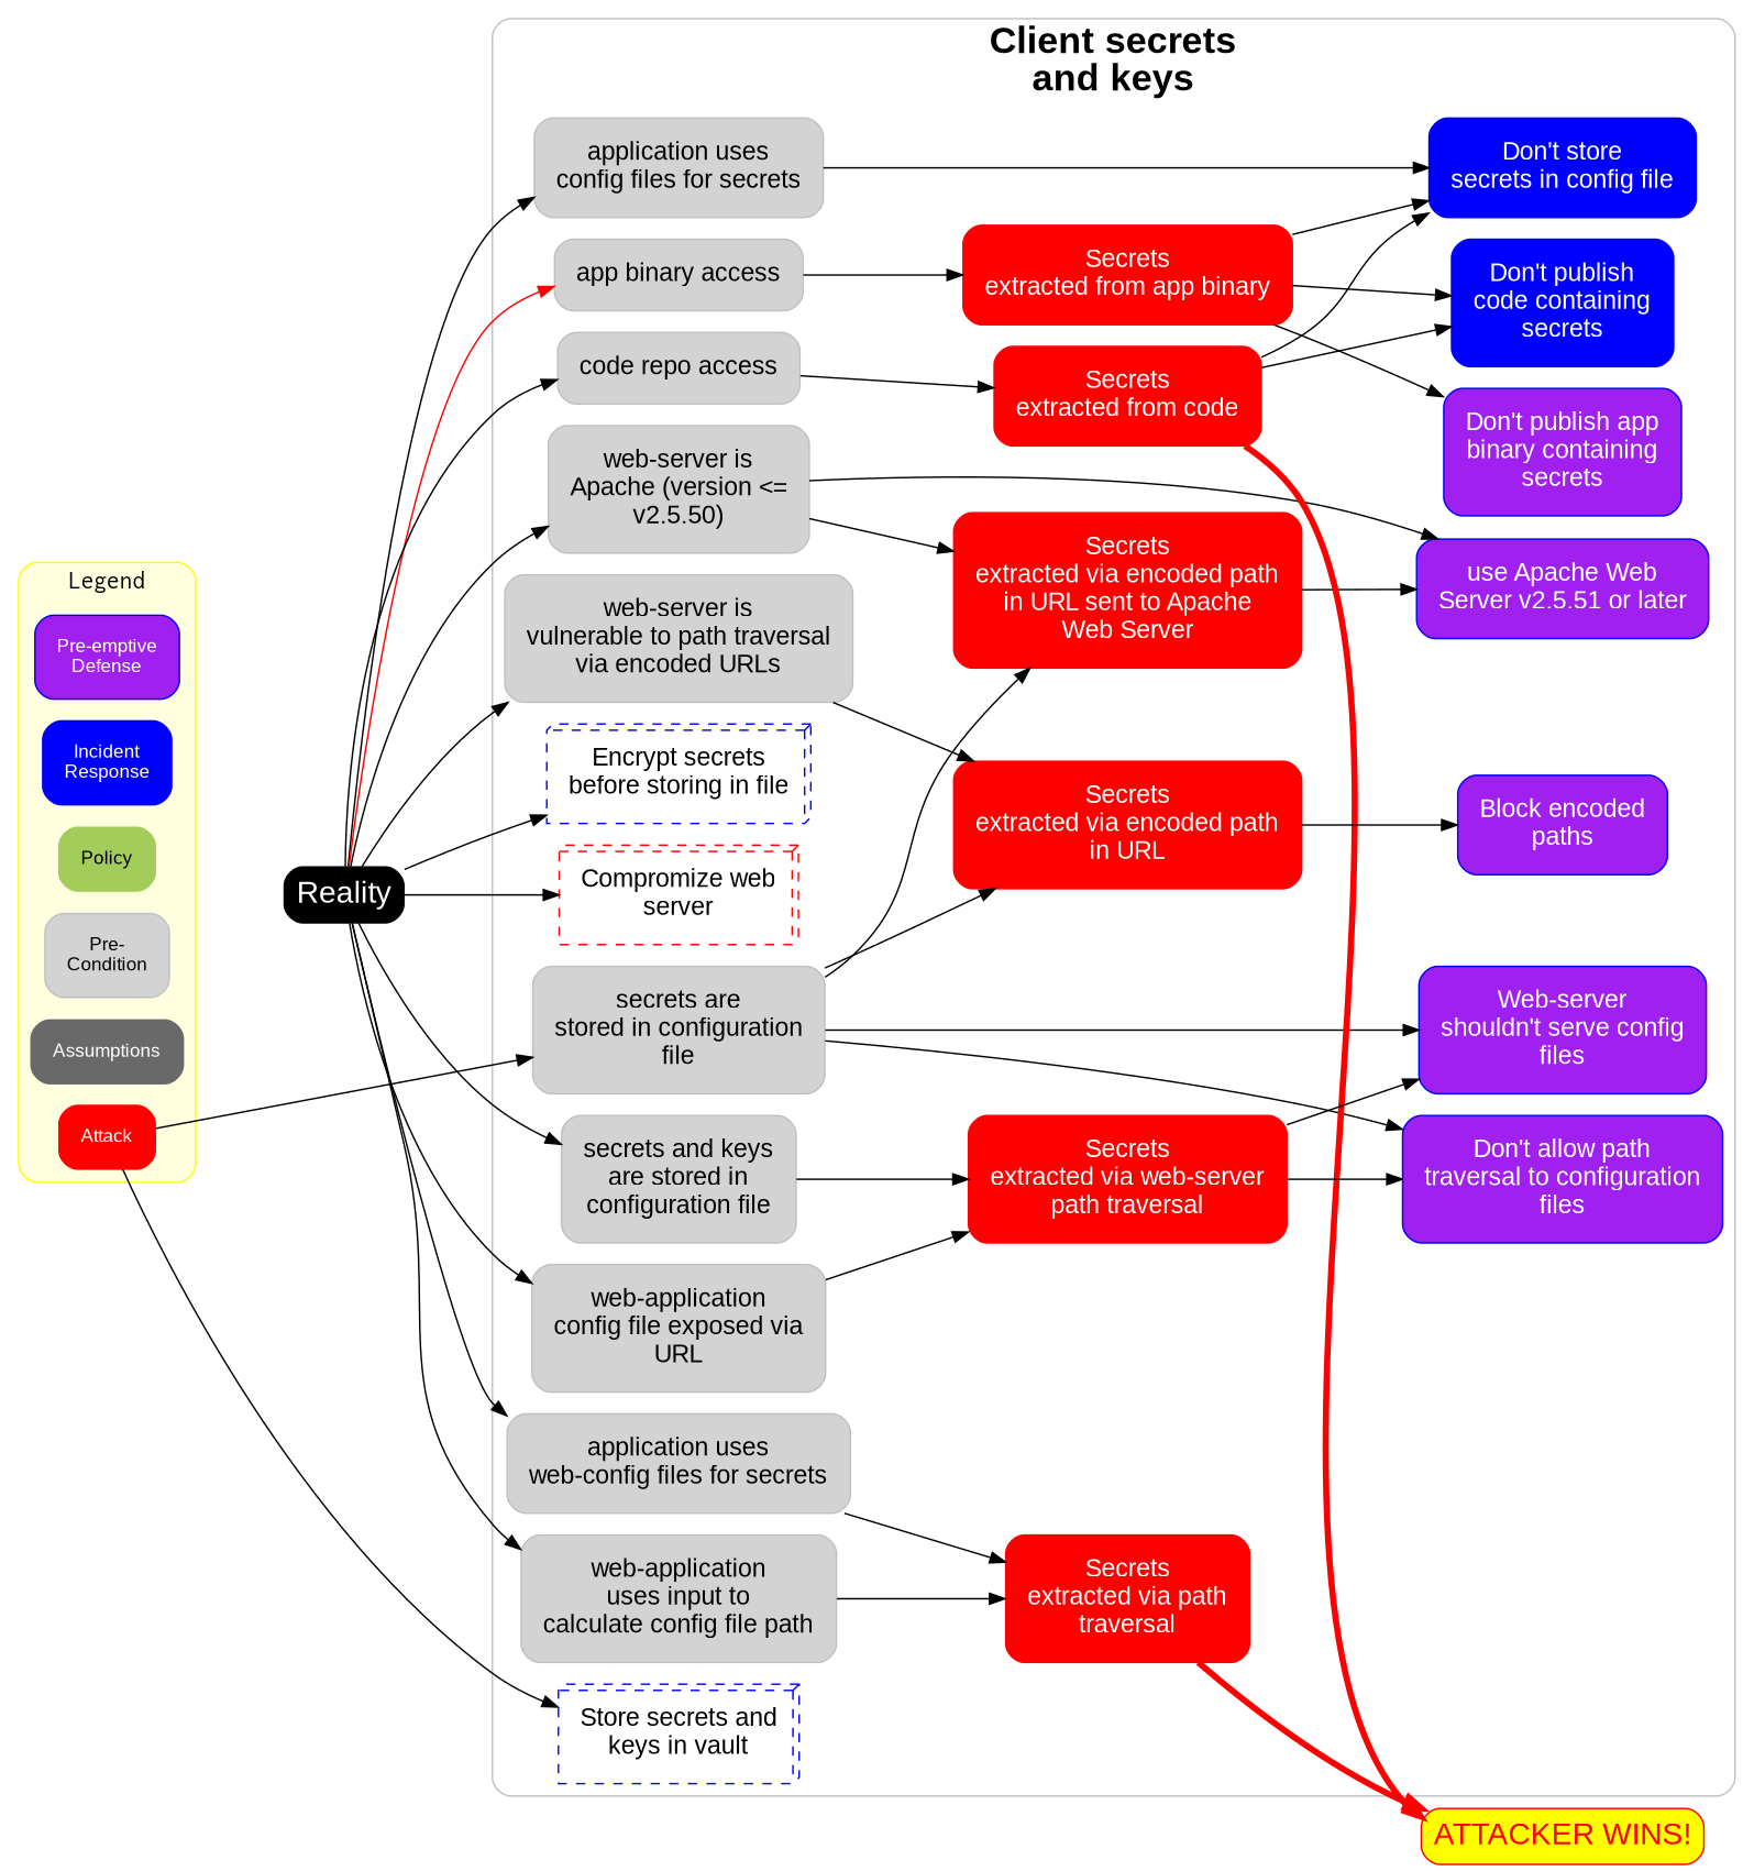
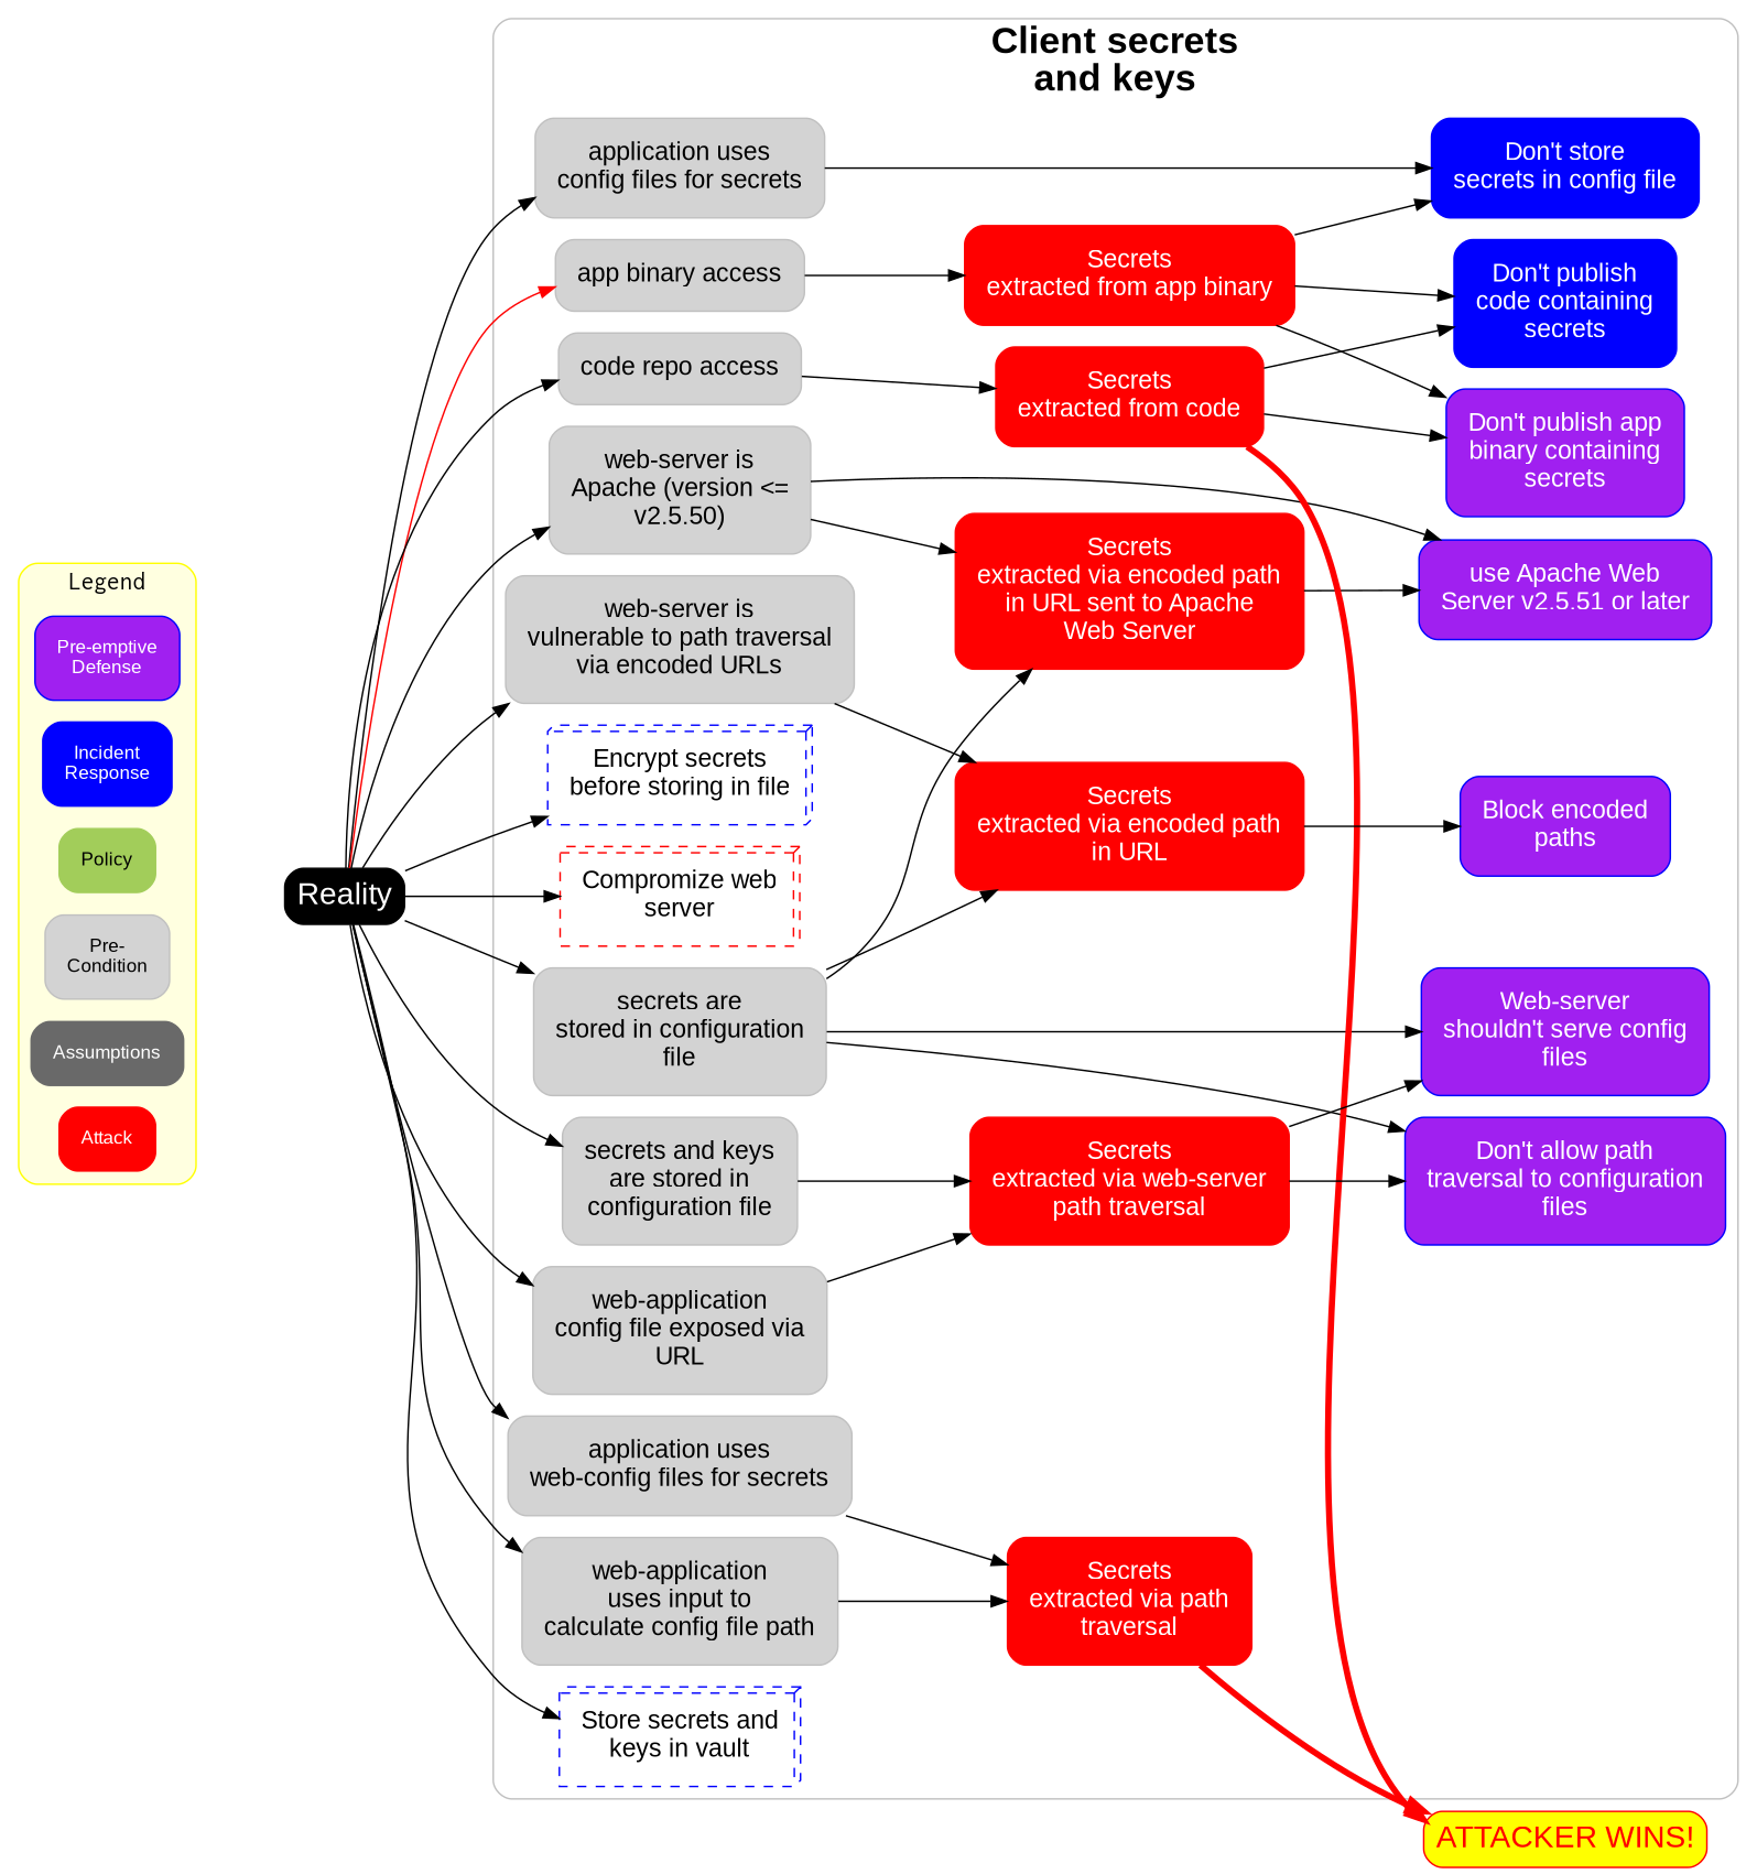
  digraph {
    compound=true
    nodesep=0.2
    rankdir=LR
    ranksep=0.9
    splines=true
    style="filled, rounded"
    node [color=gray fillcolor=lightgray fontcolor=white fontname=Arial fontsize=16 margin=0.2 shape=box style="filled, rounded"]
    n1 [fontcolor=black label="web-application\nuses input to\ncalculate config file path"]
    n2 [fontcolor=black label="web-server is\nvulnerable to path traversal\nvia encoded URLs"]
    n3 [fontcolor=black label="application uses\nconfig files for secrets"]
    n4 [fontcolor=black label="app binary access"]
    n5 [fontcolor=black label="application uses\nweb-config files for secrets"]
    n6 [fontcolor=black label="web-application\nconfig file exposed via\nURL"]
    n7 [fontcolor=black label="secrets are\nstored in configuration\nfile"]
    n8 [fontcolor=black label="code repo access"]
    n9 [fontcolor=black label="secrets and keys\nare stored in\nconfiguration file"]
    n10 [fontcolor=black label="web-server is\nApache (version <=\nv2.5.50)"]
    n11 [color=red fillcolor=red label="Secrets\nextracted via encoded path\nin URL sent to Apache\nWeb Server"]
    n12 [color=blue fillcolor=blue label="Don't store\nsecrets in config file"]
    n13 [color=blue fillcolor=purple label="Don't publish app\nbinary containing\nsecrets"]
    n14 [color=blue fillcolor=purple label="use Apache Web\nServer v2.5.51 or later"]
    n15 [color=red fillcolor=red label="Secrets\nextracted from code"]
    n16 [color=blue fillcolor=purple label="Block encoded\npaths"]
    n17 [color=blue fillcolor=purple label="Web-server\nshouldn't serve config\nfiles"]
    n18 [color=blue fillcolor=transparent fontcolor=black label="Store secrets and\nkeys in vault" shape=box3d style="filled, dashed"]
    n19 [color=blue fillcolor=transparent fontcolor=black label="Encrypt secrets\nbefore storing in file" shape=box3d style="filled, dashed"]
    n20 [color=blue fillcolor=blue label="Don't publish\ncode containing\nsecrets"]
    n21 [color=red fillcolor=red label="Secrets\nextracted from app binary"]
    n22 [color=red fillcolor=red label="Secrets\nextracted via encoded path\nin URL"]
    n23 [color=red fillcolor=transparent fontcolor=black label="Compromize web\nserver" shape=box3d style="filled, dashed"]
    n24 [color=red fillcolor=red label="Secrets\nextracted via path\ntraversal"]
    n25 [color=red fillcolor=red label="Secrets\nextracted via web-server\npath traversal"]
    n26 [color=blue fillcolor=purple label="Don't allow path\ntraversal to configuration\nfiles"]
    n27 [fontcolor=black fontsize=12 label="Pre-\nCondition"]
    n28 [color=dimgray fillcolor=dimgray fontsize=12 label=Assumptions]
    n29 [color=red fillcolor=red fontsize=12 label=Attack]
    n30 [color=blue fillcolor=purple fontsize=12 label="Pre-emptive\nDefense"]
    n31 [color=blue fillcolor=blue fontsize=12 label="Incident\nResponse"]
    n32 [color=darkolivegreen3 fillcolor=darkolivegreen3 fontcolor=black fontsize=12 label=Policy]
    n33 [color=red fillcolor=yellow fontcolor=red fontsize=20 label="ATTACKER WINS!" margin=""]
    n34 [color=black fillcolor=black fontsize=20 label=Reality margin=""]
    subgraph cluster_1 {
      color=gray
      fillcolor=transparent
      fontcolor=black
      fontname=Arial
      fontsize=24
      label=<<B>Client secrets<br></br>and keys</B>>
      n11
      n12
      n13
      n14
      n15
      n16
      n17
      n18
      n19
      n20
      n21
      n22
      n23
      n24
      n25
      n26
      subgraph sub_2 {
        color=gray
        fillcolor=transparent
        fontcolor=black
        fontname=Arial
        fontsize=24
        label=<<B>Client secrets<br></br>and keys</B>>
        rank=same
        n1
        n2
        n3
        n4
        n5
        n6
        n7
        n8
        n9
        n10
      }
    }
    subgraph cluster_3 {
      color=yellow
      fillcolor=lightyellow
      fontname=Courier
      fontsize=16
      label=Legend
      nodesep=0.1
      ranksep=0.2
      n27
      n28
      n29
      n30
      n31
      n32
    }
    n1 -> n24
    n2 -> n22
    n3 -> n12
    n4 -> n21
    n5 -> n24
    n6 -> n25
    n7 -> n11
    n7 -> n17
    n7 -> n22
    n7 -> n26
    n8 -> n15
    n9 -> n25
    n10 -> n11
    n10 -> n14
    n11 -> n14
-   n15 -> n12
+   n15 -> n13
    n15 -> n20
    n15 -> n33 [color=red penwidth=4]
    n21 -> n12
    n21 -> n13
    n21 -> n20
    n22 -> n16
    n24 -> n33 [color=red penwidth=4]
    n25 -> n17
    n25 -> n26
    n27 -> n34 [style=invis]
    n28 -> n34 [style=invis]
    n29 -> n34 [style=invis]
    n30 -> n34 [style=invis]
    n31 -> n34 [style=invis]
    n32 -> n34 [style=invis]
    n34 -> n1
    n34 -> n2
    n34 -> n3
    n34 -> n4 [color=red]
    n34 -> n5
    n34 -> n6
-   n29 -> n7
+   n34 -> n7
    n34 -> n8
    n34 -> n9
    n34 -> n10
-   n29 -> n18
+   n34 -> n18
    n34 -> n19
    n34 -> n23
  }
